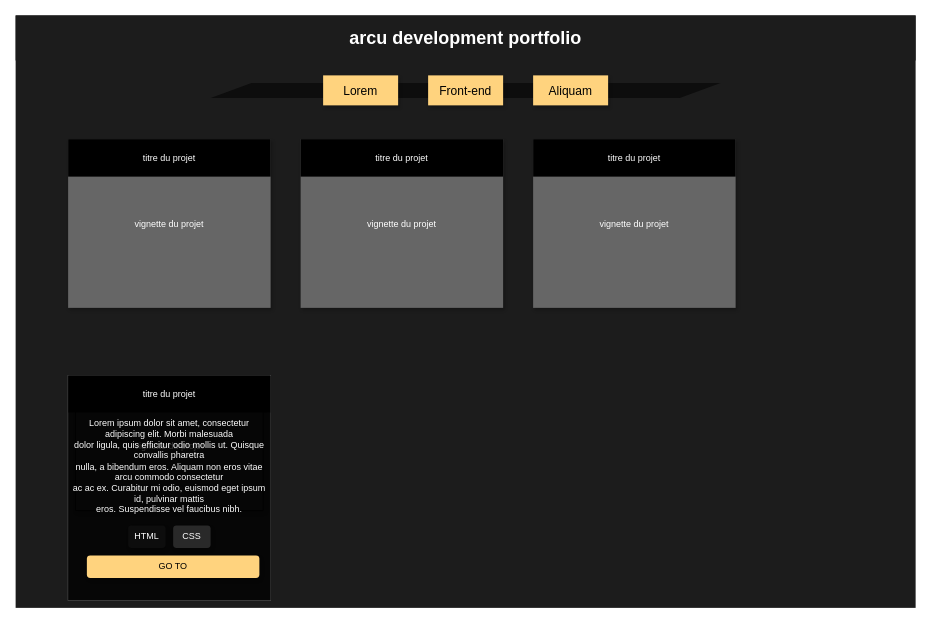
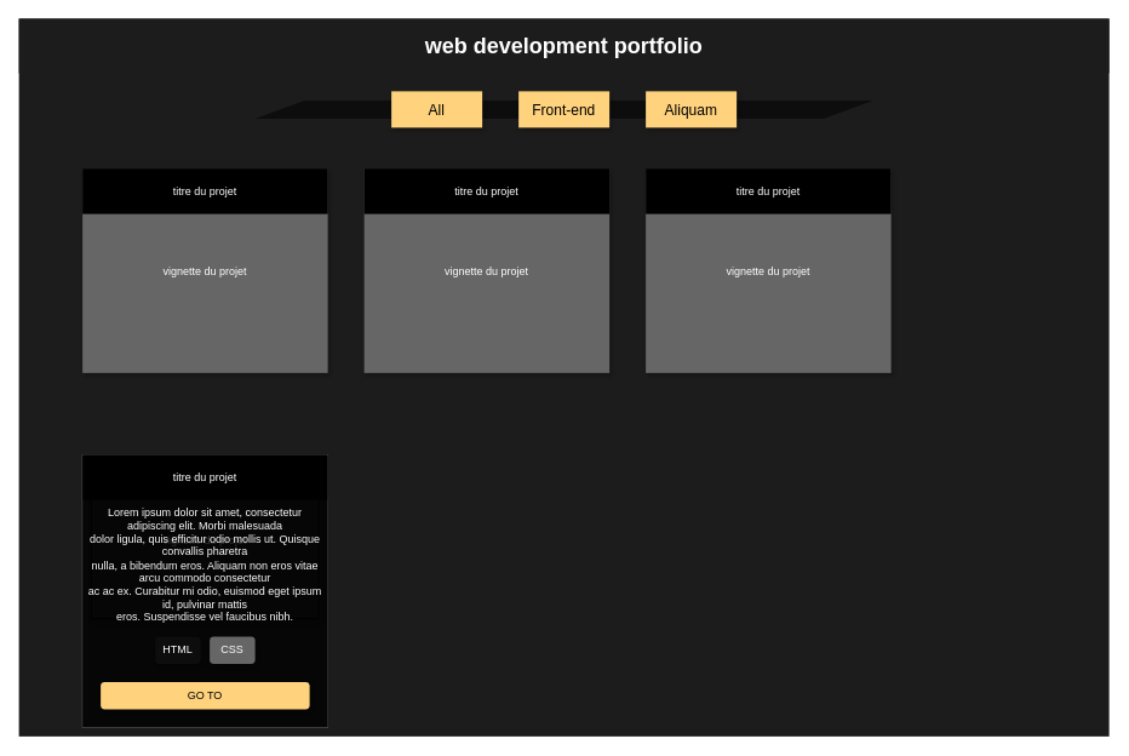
  <mxCell id="0" />
  <mxCell id="1" parent="0" />
  <mxCell id="2" value="" style="rounded=0;whiteSpace=wrap;html=1;labelBackgroundColor=none;fontFamily=Helvetica;strokeOpacity=100;fillOpacity=100;strokeColor=none;fillColor=#1c1c1c;" vertex="1" parent="1"><mxGeometry width="1200" height="790" as="geometry" x="20" y="20" /></mxCell>
- <mxCell id="3" value="&lt;h1&gt;arcu development portfolio&lt;/h1&gt;" style="shape=card;whiteSpace=wrap;html=1;size=0;fontFamily=Helvetica;strokeColor=none;fillColor=#1c1c1c;fontColor=#FFFFFF;" vertex="1" parent="1"><mxGeometry width="1200" height="60" as="geometry" x="20" y="20" /></mxCell>
+ <mxCell id="3" value="&lt;h1&gt;web development portfolio&lt;/h1&gt;" style="shape=card;whiteSpace=wrap;html=1;size=0;fontFamily=Helvetica;strokeColor=none;fillColor=#1c1c1c;fontColor=#FFFFFF;" vertex="1" parent="1"><mxGeometry width="1200" height="60" as="geometry" x="20" y="20" /></mxCell>
  <mxCell id="4" value="vignette du projet" style="rounded=0;whiteSpace=wrap;html=1;labelBackgroundColor=none;fontFamily=Helvetica;fontColor=#FFFFFF;glass=0;sketch=0;shadow=1;strokeColor=none;fillColor=#666666;" vertex="1" parent="1"><mxGeometry x="90" y="185" width="270" height="225" as="geometry" /></mxCell>
  <mxCell id="5" value="titre du projet" style="rounded=0;whiteSpace=wrap;html=1;labelBackgroundColor=none;fontFamily=Helvetica;fontColor=#FFFFFF;strokeColor=none;fillColor=#000000;" vertex="1" parent="1"><mxGeometry x="90" y="185" width="270" height="50" as="geometry" /></mxCell>
  <mxCell id="6" value="" style="rounded=0;whiteSpace=wrap;html=1;labelBackgroundColor=none;strokeColor=#666666;fontFamily=Helvetica;fontColor=#333333;fillColor=#1c1c1c;" vertex="1" parent="1"><mxGeometry x="90" y="500" width="270" height="300" as="geometry" /></mxCell>
  <mxCell id="7" value="vignette du projet" style="rounded=0;whiteSpace=wrap;html=1;labelBackgroundColor=none;fillColor=#1c1c1c;fontFamily=Helvetica;fontColor=#FFFFFF;glass=0;sketch=0;shadow=1;" vertex="1" parent="1"><mxGeometry x="100" y="510" width="250" height="170" as="geometry" /></mxCell>
  <mxCell id="8" value="&lt;div&gt;Lorem ipsum dolor sit amet, consectetur adipiscing elit. Morbi malesuada&lt;br&gt; dolor ligula, quis efficitur odio mollis ut. Quisque convallis pharetra&lt;br&gt; nulla, a bibendum eros. Aliquam non eros vitae arcu commodo consectetur&lt;br&gt; ac ac ex. Curabitur mi odio, euismod eget ipsum id, pulvinar mattis &lt;br&gt;eros. Suspendisse vel faucibus nibh. &lt;br&gt;&lt;/div&gt;" style="rounded=0;whiteSpace=wrap;html=1;labelBackgroundColor=none;fontFamily=Helvetica;fillColor=#000000;fillOpacity=80;verticalAlign=top;strokeColor=none;fontColor=#FFFFFF;" vertex="1" parent="1"><mxGeometry x="90" y="550" width="270" height="250" as="geometry" /></mxCell>
  <mxCell id="9" value="titre du projet" style="rounded=0;whiteSpace=wrap;html=1;labelBackgroundColor=none;fontFamily=Helvetica;fontColor=#FFFFFF;strokeColor=none;fillColor=#000000;" vertex="1" parent="1"><mxGeometry x="90" y="500" width="270" height="50" as="geometry" /></mxCell>
  <mxCell id="10" value="HTML" style="rounded=1;whiteSpace=wrap;html=1;labelBackgroundColor=none;fontFamily=Helvetica;fontColor=#FFFFFF;shadow=1;fillColor=#0d0d0d;strokeColor=none;" vertex="1" parent="1"><mxGeometry x="170" y="700" width="50" height="30" as="geometry" /></mxCell>
- <mxCell id="11" value="CSS" style="rounded=1;whiteSpace=wrap;html=1;labelBackgroundColor=none;fontFamily=Helvetica;fontColor=#FFFFFF;shadow=1;strokeColor=none;fillColor=#292929;" vertex="1" parent="1"><mxGeometry x="230" y="700" width="50" height="30" as="geometry" /></mxCell>
- <mxCell id="12" value="GO TO" style="rounded=1;whiteSpace=wrap;html=1;labelBackgroundColor=none;fontFamily=Helvetica;shadow=1;strokeColor=none;fillColor=#FFD37E;" vertex="1" parent="1"><mxGeometry x="115" y="740" width="230" height="30" as="geometry" /></mxCell>
+ <mxCell id="11" value="CSS" style="rounded=1;whiteSpace=wrap;html=1;labelBackgroundColor=none;fontFamily=Helvetica;fontColor=#FFFFFF;shadow=1;strokeColor=none;fillColor=#666666;" vertex="1" parent="1"><mxGeometry x="230" y="700" width="50" height="30" as="geometry" /></mxCell>
+ <mxCell id="12" value="GO TO" style="rounded=1;whiteSpace=wrap;html=1;labelBackgroundColor=none;fontFamily=Helvetica;shadow=1;strokeColor=none;fillColor=#FFD37E;" vertex="1" parent="1"><mxGeometry x="110" y="750" width="230" height="30" as="geometry" /></mxCell>
  <mxCell id="13" value="vignette du projet" style="rounded=0;whiteSpace=wrap;html=1;labelBackgroundColor=none;fontFamily=Helvetica;fontColor=#FFFFFF;glass=0;sketch=0;shadow=1;strokeColor=none;fillColor=#666666;" vertex="1" parent="1"><mxGeometry x="400" y="185" width="270" height="225" as="geometry" /></mxCell>
  <mxCell id="14" value="titre du projet" style="rounded=0;whiteSpace=wrap;html=1;labelBackgroundColor=none;fontFamily=Helvetica;fontColor=#FFFFFF;strokeColor=none;fillColor=#000000;" vertex="1" parent="1"><mxGeometry x="400" y="185" width="270" height="50" as="geometry" /></mxCell>
  <mxCell id="15" value="vignette du projet" style="rounded=0;whiteSpace=wrap;html=1;labelBackgroundColor=none;fontFamily=Helvetica;fontColor=#FFFFFF;glass=0;sketch=0;shadow=1;strokeColor=none;fillColor=#666666;" vertex="1" parent="1"><mxGeometry x="710" y="185" width="270" height="225" as="geometry" /></mxCell>
  <mxCell id="16" value="titre du projet" style="rounded=0;whiteSpace=wrap;html=1;labelBackgroundColor=none;fontFamily=Helvetica;fontColor=#FFFFFF;strokeColor=none;fillColor=#000000;" vertex="1" parent="1"><mxGeometry x="710" y="185" width="270" height="50" as="geometry" /></mxCell>
  <mxCell id="17" value="" style="shape=parallelogram;html=1;strokeWidth=2;perimeter=parallelogramPerimeter;whiteSpace=wrap;rounded=1;arcSize=0;size=0.08;shadow=0;glass=0;labelBackgroundColor=none;sketch=0;fontFamily=Helvetica;fontSize=16;fontColor=#ffffff;strokeColor=none;fillColor=#0D0D0D;" vertex="1" parent="1"><mxGeometry x="280" y="110" width="680" height="20" as="geometry" /></mxCell>
  <mxCell id="18" value="Front-end" style="rounded=0;whiteSpace=wrap;html=1;shadow=1;glass=0;labelBackgroundColor=none;sketch=0;gradientColor=none;fontFamily=Helvetica;fontSize=16;fontColor=#000000;strokeColor=none;fillColor=#FFD37E;" vertex="1" parent="1"><mxGeometry x="570" y="100" width="100" height="40" as="geometry" /></mxCell>
- <mxCell id="19" value="&lt;div&gt;Lorem&lt;/div&gt;" style="rounded=0;whiteSpace=wrap;html=1;shadow=1;glass=0;labelBackgroundColor=none;sketch=0;gradientColor=none;fontFamily=Helvetica;fontSize=16;fontColor=#000000;strokeColor=none;fillColor=#FFD37E;" vertex="1" parent="1"><mxGeometry x="430" y="100" width="100" height="40" as="geometry" /></mxCell>
+ <mxCell id="19" value="&lt;div&gt;All&lt;/div&gt;" style="rounded=0;whiteSpace=wrap;html=1;shadow=1;glass=0;labelBackgroundColor=none;sketch=0;gradientColor=none;fontFamily=Helvetica;fontSize=16;fontColor=#000000;strokeColor=none;fillColor=#FFD37E;" vertex="1" parent="1"><mxGeometry x="430" y="100" width="100" height="40" as="geometry" /></mxCell>
  <mxCell id="20" value="Aliquam" style="rounded=0;whiteSpace=wrap;html=1;shadow=1;glass=0;labelBackgroundColor=none;sketch=0;gradientColor=none;fontFamily=Helvetica;fontSize=16;fontColor=#000000;strokeColor=none;fillColor=#FFD37E;" vertex="1" parent="1"><mxGeometry x="710" y="100" width="100" height="40" as="geometry" /></mxCell>
